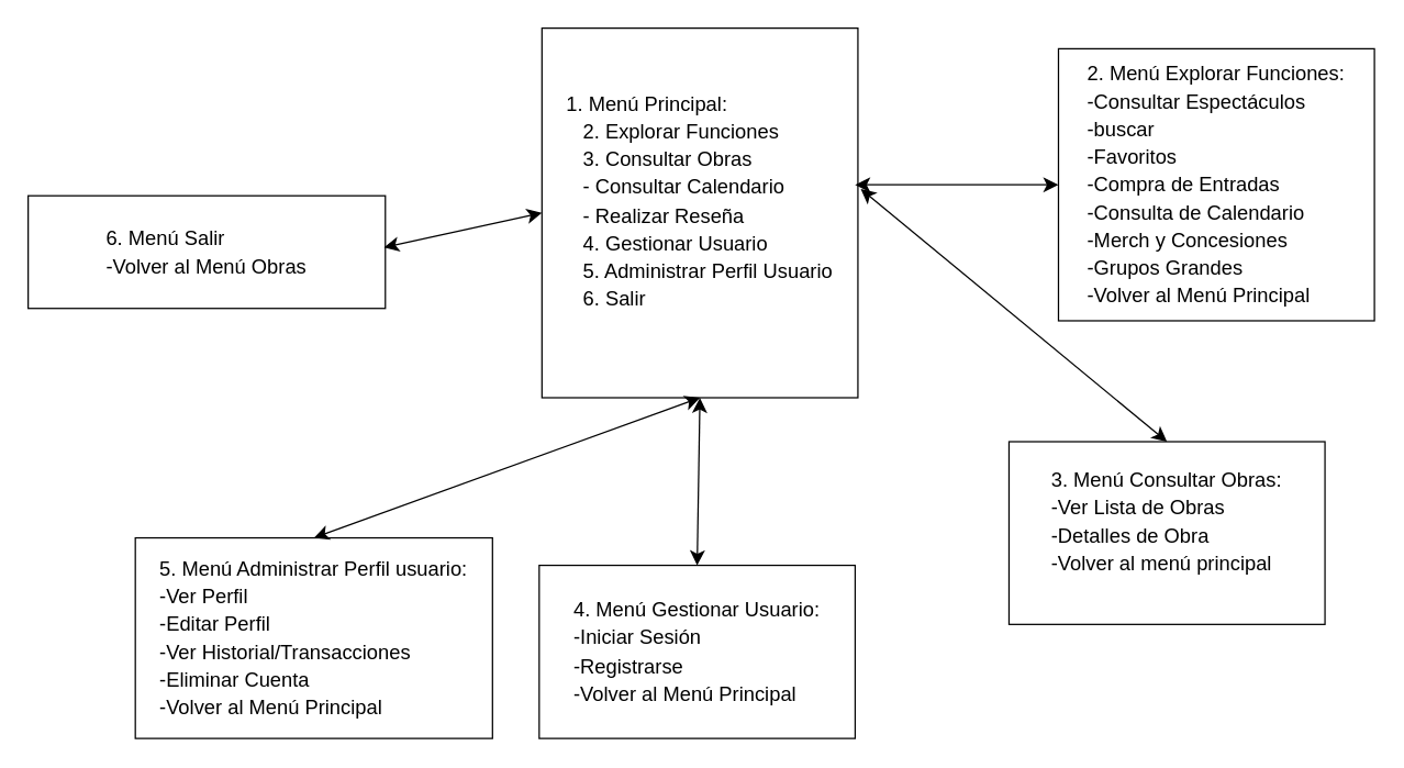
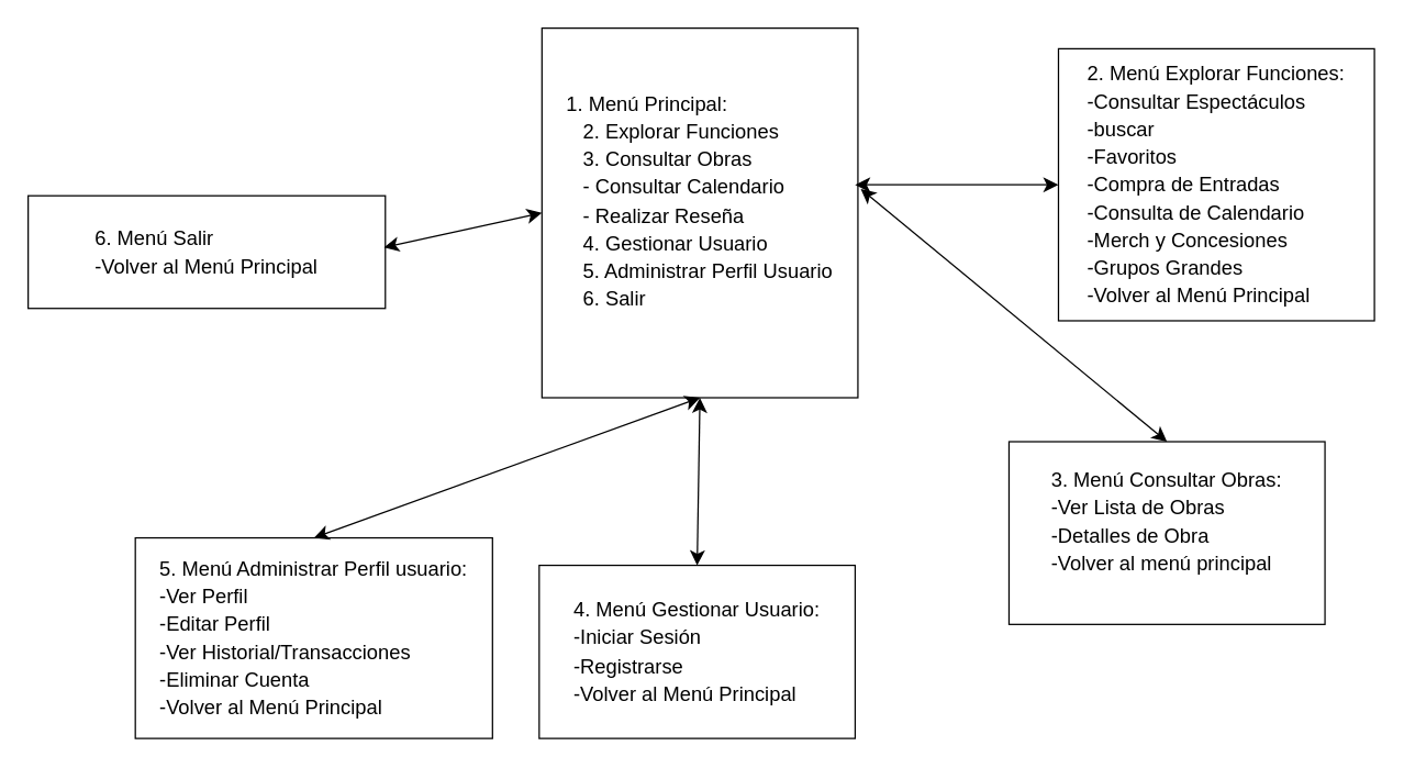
  <mxCell id="0" />
  <mxCell id="1" parent="0" />
  <mxCell id="2" value="&lt;span id=&quot;docs-internal-guid-cc81b968-7fff-6087-e29f-c4f47c887e09&quot;&gt;&lt;p style=&quot;text-align: left; line-height: 1.38; margin-top: 0pt; margin-bottom: 0pt;&quot; dir=&quot;ltr&quot;&gt;&lt;span style=&quot;font-size: 11pt; font-family: Arial, sans-serif; background-color: transparent; font-variant-numeric: normal; font-variant-east-asian: normal; font-variant-alternates: normal; font-variant-position: normal; vertical-align: baseline; white-space-collapse: preserve;&quot;&gt;1. Menú Principal:&lt;/span&gt;&lt;/p&gt;&lt;p style=&quot;text-align: left; line-height: 1.38; margin-top: 0pt; margin-bottom: 0pt;&quot; dir=&quot;ltr&quot;&gt;&lt;span style=&quot;font-size: 11pt; font-family: Arial, sans-serif; background-color: transparent; font-variant-numeric: normal; font-variant-east-asian: normal; font-variant-alternates: normal; font-variant-position: normal; vertical-align: baseline; white-space-collapse: preserve;&quot;&gt;&amp;nbsp;&amp;nbsp;&amp;nbsp;2. Explorar Funciones&lt;/span&gt;&lt;/p&gt;&lt;p style=&quot;text-align: left; line-height: 1.38; margin-top: 0pt; margin-bottom: 0pt;&quot; dir=&quot;ltr&quot;&gt;&lt;span style=&quot;font-size: 11pt; font-family: Arial, sans-serif; background-color: transparent; font-variant-numeric: normal; font-variant-east-asian: normal; font-variant-alternates: normal; font-variant-position: normal; vertical-align: baseline; white-space-collapse: preserve;&quot;&gt;   3. Consultar Obras&lt;/span&gt;&lt;/p&gt;&lt;p style=&quot;text-align: left; line-height: 1.38; margin-top: 0pt; margin-bottom: 0pt;&quot; dir=&quot;ltr&quot;&gt;&lt;span style=&quot;font-size: 11pt; font-family: Arial, sans-serif; background-color: transparent; font-variant-numeric: normal; font-variant-east-asian: normal; font-variant-alternates: normal; font-variant-position: normal; vertical-align: baseline; white-space-collapse: preserve;&quot;&gt;&amp;nbsp;&amp;nbsp;&amp;nbsp;- Consultar Calendario&lt;/span&gt;&lt;/p&gt;&lt;p style=&quot;text-align: left; line-height: 1.38; margin-top: 0pt; margin-bottom: 0pt;&quot; dir=&quot;ltr&quot;&gt;&lt;span style=&quot;font-size: 11pt; font-family: Arial, sans-serif; background-color: transparent; font-variant-numeric: normal; font-variant-east-asian: normal; font-variant-alternates: normal; font-variant-position: normal; vertical-align: baseline; white-space-collapse: preserve;&quot;&gt;   - Realizar Reseña&lt;/span&gt;&lt;/p&gt;&lt;p style=&quot;text-align: left; line-height: 1.38; margin-top: 0pt; margin-bottom: 0pt;&quot; dir=&quot;ltr&quot;&gt;&lt;span style=&quot;font-size: 11pt; font-family: Arial, sans-serif; background-color: transparent; font-variant-numeric: normal; font-variant-east-asian: normal; font-variant-alternates: normal; font-variant-position: normal; vertical-align: baseline; white-space-collapse: preserve;&quot;&gt;&amp;nbsp;&amp;nbsp;&amp;nbsp;4. Gestionar Usuario&lt;/span&gt;&lt;/p&gt;&lt;p style=&quot;text-align: left; line-height: 1.38; margin-top: 0pt; margin-bottom: 0pt;&quot; dir=&quot;ltr&quot;&gt;&lt;span style=&quot;font-size: 11pt; font-family: Arial, sans-serif; background-color: transparent; font-variant-numeric: normal; font-variant-east-asian: normal; font-variant-alternates: normal; font-variant-position: normal; vertical-align: baseline; white-space-collapse: preserve;&quot;&gt;&amp;nbsp;&amp;nbsp;&amp;nbsp;5. Administrar Perfil Usuario&lt;/span&gt;&lt;/p&gt;&lt;p style=&quot;text-align: left; line-height: 1.38; margin-top: 0pt; margin-bottom: 0pt;&quot; dir=&quot;ltr&quot;&gt;&lt;span style=&quot;font-size: 11pt; font-family: Arial, sans-serif; background-color: transparent; font-variant-numeric: normal; font-variant-east-asian: normal; font-variant-alternates: normal; font-variant-position: normal; vertical-align: baseline; white-space-collapse: preserve;&quot;&gt;&amp;nbsp;&amp;nbsp;&amp;nbsp;6. Salir&lt;/span&gt;&lt;/p&gt;&lt;div style=&quot;text-align: left;&quot;&gt;&lt;span style=&quot;font-size: 11pt; font-family: Arial, sans-serif; background-color: transparent; font-variant-numeric: normal; font-variant-east-asian: normal; font-variant-alternates: normal; font-variant-position: normal; vertical-align: baseline; white-space-collapse: preserve;&quot;&gt;&lt;br&gt;&lt;/span&gt;&lt;/div&gt;&lt;/span&gt;" style="rounded=0;whiteSpace=wrap;html=1;" vertex="1" parent="1"><mxGeometry x="394" y="20" width="230" height="269" as="geometry" /></mxCell>
  <mxCell id="3" value="&lt;div&gt;&lt;span style=&quot;font-size: 14.667px; white-space-collapse: preserve;&quot; id=&quot;docs-internal-guid-cc81b968-7fff-6087-e29f-c4f47c887e09&quot;&gt;&lt;p style=&quot;text-align: left; line-height: 1.38; margin-top: 0pt; margin-bottom: 0pt;&quot; dir=&quot;ltr&quot;&gt;&lt;font face=&quot;Arial, sans-serif&quot;&gt;2. Menú Explorar Funciones:&lt;/font&gt;&lt;/p&gt;&lt;p style=&quot;text-align: left; line-height: 1.38; margin-top: 0pt; margin-bottom: 0pt;&quot; dir=&quot;ltr&quot;&gt;&lt;font face=&quot;Arial, sans-serif&quot;&gt;-Consultar Espectáculos&lt;/font&gt;&lt;/p&gt;&lt;p style=&quot;text-align: left; line-height: 1.38; margin-top: 0pt; margin-bottom: 0pt;&quot; dir=&quot;ltr&quot;&gt;&lt;font face=&quot;Arial, sans-serif&quot;&gt;-buscar&lt;/font&gt;&lt;/p&gt;&lt;p style=&quot;text-align: left; line-height: 1.38; margin-top: 0pt; margin-bottom: 0pt;&quot; dir=&quot;ltr&quot;&gt;&lt;font face=&quot;Arial, sans-serif&quot;&gt;-Favoritos&lt;/font&gt;&lt;/p&gt;&lt;p style=&quot;text-align: left; line-height: 1.38; margin-top: 0pt; margin-bottom: 0pt;&quot; dir=&quot;ltr&quot;&gt;&lt;font face=&quot;Arial, sans-serif&quot;&gt;-Compra de Entradas&lt;/font&gt;&lt;/p&gt;&lt;p style=&quot;text-align: left; line-height: 1.38; margin-top: 0pt; margin-bottom: 0pt;&quot; dir=&quot;ltr&quot;&gt;&lt;font face=&quot;Arial, sans-serif&quot;&gt;-Consulta de Calendario&lt;/font&gt;&lt;/p&gt;&lt;p style=&quot;text-align: left; line-height: 1.38; margin-top: 0pt; margin-bottom: 0pt;&quot; dir=&quot;ltr&quot;&gt;&lt;font face=&quot;Arial, sans-serif&quot;&gt;-Merch y Concesiones&lt;/font&gt;&lt;/p&gt;&lt;p style=&quot;text-align: left; line-height: 1.38; margin-top: 0pt; margin-bottom: 0pt;&quot; dir=&quot;ltr&quot;&gt;&lt;font face=&quot;Arial, sans-serif&quot;&gt;-Grupos Grandes&lt;/font&gt;&lt;/p&gt;&lt;p style=&quot;text-align: left; line-height: 1.38; margin-top: 0pt; margin-bottom: 0pt;&quot; dir=&quot;ltr&quot;&gt;&lt;font face=&quot;Arial, sans-serif&quot;&gt;-Volver al Menú Principal&lt;/font&gt;&lt;/p&gt;&lt;/span&gt;&lt;/div&gt;" style="rounded=0;whiteSpace=wrap;html=1;" vertex="1" parent="1"><mxGeometry x="770" y="35" width="230" height="198" as="geometry" /></mxCell>
  <mxCell id="4" value="&lt;span id=&quot;docs-internal-guid-cc81b968-7fff-6087-e29f-c4f47c887e09&quot;&gt;&lt;p style=&quot;text-align: left; line-height: 1.38; margin-top: 0pt; margin-bottom: 0pt;&quot; dir=&quot;ltr&quot;&gt;&lt;font face=&quot;Arial, sans-serif&quot;&gt;&lt;span style=&quot;font-size: 14.667px; white-space-collapse: preserve;&quot;&gt;3. Menú Consultar Obras:&lt;/span&gt;&lt;/font&gt;&lt;/p&gt;&lt;p style=&quot;text-align: left; line-height: 1.38; margin-top: 0pt; margin-bottom: 0pt;&quot; dir=&quot;ltr&quot;&gt;&lt;font face=&quot;Arial, sans-serif&quot;&gt;&lt;span style=&quot;font-size: 14.667px; white-space-collapse: preserve;&quot;&gt;-Ver Lista de Obras&lt;/span&gt;&lt;/font&gt;&lt;/p&gt;&lt;p style=&quot;text-align: left; line-height: 1.38; margin-top: 0pt; margin-bottom: 0pt;&quot; dir=&quot;ltr&quot;&gt;&lt;font face=&quot;Arial, sans-serif&quot;&gt;&lt;span style=&quot;font-size: 14.667px; white-space-collapse: preserve;&quot;&gt;-Detalles de Obra&lt;/span&gt;&lt;/font&gt;&lt;/p&gt;&lt;p style=&quot;text-align: left; line-height: 1.38; margin-top: 0pt; margin-bottom: 0pt;&quot; dir=&quot;ltr&quot;&gt;&lt;font face=&quot;Arial, sans-serif&quot;&gt;&lt;span style=&quot;font-size: 14.667px; white-space-collapse: preserve;&quot;&gt;-Volver al menú principal&lt;/span&gt;&lt;/font&gt;&lt;/p&gt;&lt;div style=&quot;text-align: left;&quot;&gt;&lt;span style=&quot;font-size: 11pt; font-family: Arial, sans-serif; background-color: transparent; font-variant-numeric: normal; font-variant-east-asian: normal; font-variant-alternates: normal; font-variant-position: normal; vertical-align: baseline; white-space-collapse: preserve;&quot;&gt;&lt;br&gt;&lt;/span&gt;&lt;/div&gt;&lt;/span&gt;" style="rounded=0;whiteSpace=wrap;html=1;" vertex="1" parent="1"><mxGeometry x="734" y="321" width="230" height="133" as="geometry" /></mxCell>
  <mxCell id="5" value="&lt;div&gt;&lt;span style=&quot;font-size: 14.667px; white-space-collapse: preserve;&quot; id=&quot;docs-internal-guid-cc81b968-7fff-6087-e29f-c4f47c887e09&quot;&gt;&lt;p style=&quot;text-align: left; line-height: 1.38; margin-top: 0pt; margin-bottom: 0pt;&quot; dir=&quot;ltr&quot;&gt;&lt;font face=&quot;Arial, sans-serif&quot;&gt;4. Menú Gestionar Usuario:&lt;/font&gt;&lt;/p&gt;&lt;p style=&quot;text-align: left; line-height: 1.38; margin-top: 0pt; margin-bottom: 0pt;&quot; dir=&quot;ltr&quot;&gt;&lt;font face=&quot;Arial, sans-serif&quot;&gt;-Iniciar Sesión&lt;/font&gt;&lt;/p&gt;&lt;p style=&quot;text-align: left; line-height: 1.38; margin-top: 0pt; margin-bottom: 0pt;&quot; dir=&quot;ltr&quot;&gt;&lt;font face=&quot;Arial, sans-serif&quot;&gt;-Registrarse&lt;/font&gt;&lt;/p&gt;&lt;p style=&quot;text-align: left; line-height: 1.38; margin-top: 0pt; margin-bottom: 0pt;&quot; dir=&quot;ltr&quot;&gt;&lt;font face=&quot;Arial, sans-serif&quot;&gt;-Volver al Menú Principal&lt;/font&gt;&lt;/p&gt;&lt;/span&gt;&lt;/div&gt;" style="rounded=0;whiteSpace=wrap;html=1;" vertex="1" parent="1"><mxGeometry x="392" y="411" width="230" height="126" as="geometry" /></mxCell>
  <mxCell id="6" value="&lt;span style=&quot;font-size: 14.667px; white-space-collapse: preserve;&quot; id=&quot;docs-internal-guid-cc81b968-7fff-6087-e29f-c4f47c887e09&quot;&gt;&lt;p style=&quot;text-align: left; line-height: 1.38; margin-top: 0pt; margin-bottom: 0pt;&quot; dir=&quot;ltr&quot;&gt;&lt;font face=&quot;Arial, sans-serif&quot;&gt;5. Menú Administrar Perfil usuario:&lt;/font&gt;&lt;/p&gt;&lt;p style=&quot;text-align: left; line-height: 1.38; margin-top: 0pt; margin-bottom: 0pt;&quot; dir=&quot;ltr&quot;&gt;&lt;font face=&quot;Arial, sans-serif&quot;&gt;-Ver Perfil&lt;/font&gt;&lt;/p&gt;&lt;p style=&quot;text-align: left; line-height: 1.38; margin-top: 0pt; margin-bottom: 0pt;&quot; dir=&quot;ltr&quot;&gt;&lt;font face=&quot;Arial, sans-serif&quot;&gt;-Editar Perfil&lt;/font&gt;&lt;/p&gt;&lt;p style=&quot;text-align: left; line-height: 1.38; margin-top: 0pt; margin-bottom: 0pt;&quot; dir=&quot;ltr&quot;&gt;&lt;span style=&quot;font-family: Arial, sans-serif; font-size: 14.667px;&quot;&gt;-Ver Historial/Transacciones&lt;/span&gt;&lt;font face=&quot;Arial, sans-serif&quot;&gt;&lt;br&gt;&lt;/font&gt;&lt;/p&gt;&lt;p style=&quot;text-align: left; line-height: 1.38; margin-top: 0pt; margin-bottom: 0pt;&quot; dir=&quot;ltr&quot;&gt;&lt;font face=&quot;Arial, sans-serif&quot;&gt;-Eliminar Cuenta&lt;/font&gt;&lt;/p&gt;&lt;p style=&quot;text-align: left; line-height: 1.38; margin-top: 0pt; margin-bottom: 0pt;&quot; dir=&quot;ltr&quot;&gt;&lt;font face=&quot;Arial, sans-serif&quot;&gt;-Volver al Menú Principal&lt;/font&gt;&lt;/p&gt;&lt;/span&gt;" style="rounded=0;whiteSpace=wrap;html=1;" vertex="1" parent="1"><mxGeometry x="98" y="391" width="260" height="146" as="geometry" /></mxCell>
- <mxCell id="7" value="&lt;span style=&quot;font-size: 14.667px; white-space-collapse: preserve;&quot; id=&quot;docs-internal-guid-cc81b968-7fff-6087-e29f-c4f47c887e09&quot;&gt;&lt;p style=&quot;text-align: left; line-height: 1.38; margin-top: 0pt; margin-bottom: 0pt;&quot; dir=&quot;ltr&quot;&gt;&lt;font face=&quot;Arial, sans-serif&quot;&gt;6. Menú Salir&lt;/font&gt;&lt;/p&gt;&lt;p style=&quot;text-align: left; line-height: 1.38; margin-top: 0pt; margin-bottom: 0pt;&quot; dir=&quot;ltr&quot;&gt;&lt;font face=&quot;Arial, sans-serif&quot;&gt;-Volver al Menú Obras&lt;/font&gt;&lt;/p&gt;&lt;/span&gt;" style="rounded=0;whiteSpace=wrap;html=1;" vertex="1" parent="1"><mxGeometry x="20" y="142" width="260" height="82" as="geometry" /></mxCell>
+ <mxCell id="7" value="&lt;span style=&quot;font-size: 14.667px; white-space-collapse: preserve;&quot; id=&quot;docs-internal-guid-cc81b968-7fff-6087-e29f-c4f47c887e09&quot;&gt;&lt;p style=&quot;text-align: left; line-height: 1.38; margin-top: 0pt; margin-bottom: 0pt;&quot; dir=&quot;ltr&quot;&gt;&lt;font face=&quot;Arial, sans-serif&quot;&gt;6. Menú Salir&lt;/font&gt;&lt;/p&gt;&lt;p style=&quot;text-align: left; line-height: 1.38; margin-top: 0pt; margin-bottom: 0pt;&quot; dir=&quot;ltr&quot;&gt;&lt;font face=&quot;Arial, sans-serif&quot;&gt;-Volver al Menú Principal&lt;/font&gt;&lt;/p&gt;&lt;/span&gt;" style="rounded=0;whiteSpace=wrap;html=1;" vertex="1" parent="1"><mxGeometry x="20" y="142" width="260" height="82" as="geometry" /></mxCell>
  <mxCell id="8" value="" style="endArrow=classic;startArrow=classic;html=1;rounded=0;fontSize=12;startSize=8;endSize=8;curved=1;exitX=0;exitY=0.5;exitDx=0;exitDy=0;entryX=0.991;entryY=0.424;entryDx=0;entryDy=0;entryPerimeter=0;" edge="1" parent="1" source="3" target="2"><mxGeometry width="50" height="50" relative="1" as="geometry"><mxPoint x="839" y="138" as="sourcePoint" /><mxPoint x="889" y="88" as="targetPoint" /></mxGeometry></mxCell>
  <mxCell id="9" value="" style="endArrow=classic;startArrow=classic;html=1;rounded=0;fontSize=12;startSize=8;endSize=8;curved=1;exitX=0.5;exitY=0;exitDx=0;exitDy=0;entryX=0.5;entryY=1;entryDx=0;entryDy=0;" edge="1" parent="1" source="5" target="2"><mxGeometry width="50" height="50" relative="1" as="geometry"><mxPoint x="780" y="144" as="sourcePoint" /><mxPoint x="632" y="144" as="targetPoint" /></mxGeometry></mxCell>
  <mxCell id="10" value="" style="endArrow=classic;startArrow=classic;html=1;rounded=0;fontSize=12;startSize=8;endSize=8;curved=1;exitX=0.5;exitY=0;exitDx=0;exitDy=0;entryX=1.009;entryY=0.435;entryDx=0;entryDy=0;entryPerimeter=0;" edge="1" parent="1" source="4" target="2"><mxGeometry width="50" height="50" relative="1" as="geometry"><mxPoint x="517" y="421" as="sourcePoint" /><mxPoint x="519" y="299" as="targetPoint" /></mxGeometry></mxCell>
  <mxCell id="11" value="" style="endArrow=classic;startArrow=classic;html=1;rounded=0;fontSize=12;startSize=8;endSize=8;curved=1;exitX=0.5;exitY=0;exitDx=0;exitDy=0;entryX=0.5;entryY=1;entryDx=0;entryDy=0;" edge="1" parent="1" source="6" target="2"><mxGeometry width="50" height="50" relative="1" as="geometry"><mxPoint x="517" y="421" as="sourcePoint" /><mxPoint x="519" y="299" as="targetPoint" /></mxGeometry></mxCell>
  <mxCell id="12" value="" style="endArrow=classic;startArrow=classic;html=1;rounded=0;fontSize=12;startSize=8;endSize=8;curved=1;exitX=0.996;exitY=0.459;exitDx=0;exitDy=0;entryX=0;entryY=0.5;entryDx=0;entryDy=0;exitPerimeter=0;" edge="1" parent="1" source="7" target="2"><mxGeometry width="50" height="50" relative="1" as="geometry"><mxPoint x="238" y="401" as="sourcePoint" /><mxPoint x="519" y="299" as="targetPoint" /></mxGeometry></mxCell>
